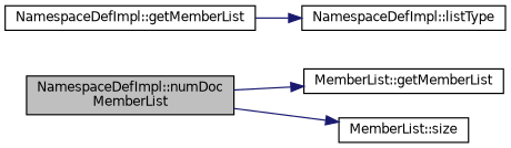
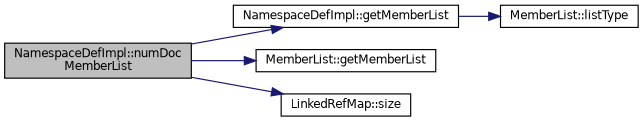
  digraph {
    rankdir=LR
    node [color=black fillcolor=white fontname=Helvetica fontsize=10 shape=record style=filled]
    edge [color=midnightblue fontname=Helvetica fontsize=10 labelfontname=Helvetica labelfontsize=10 style=solid]
    n1 [fillcolor=grey75 fontcolor=black height=0.2 label="NamespaceDefImpl::numDoc\lMemberList" width=0.4]
    n2 [height=0.2 label="NamespaceDefImpl::getMemberList" width=0.4]
    n3 [height=0.2 label="MemberList::getMemberList" width=0.4]
-   n4 [height=0.2 label="MemberList::size" width=0.4]
-   n5 [height=0.2 label="NamespaceDefImpl::listType" width=0.4]
+   n4 [height=0.2 label="LinkedRefMap::size" width=0.4]
+   n5 [height=0.2 label="MemberList::listType" width=0.4]
+   n1 -> n2
    n1 -> n3
    n1 -> n4
    n2 -> n5
  }
